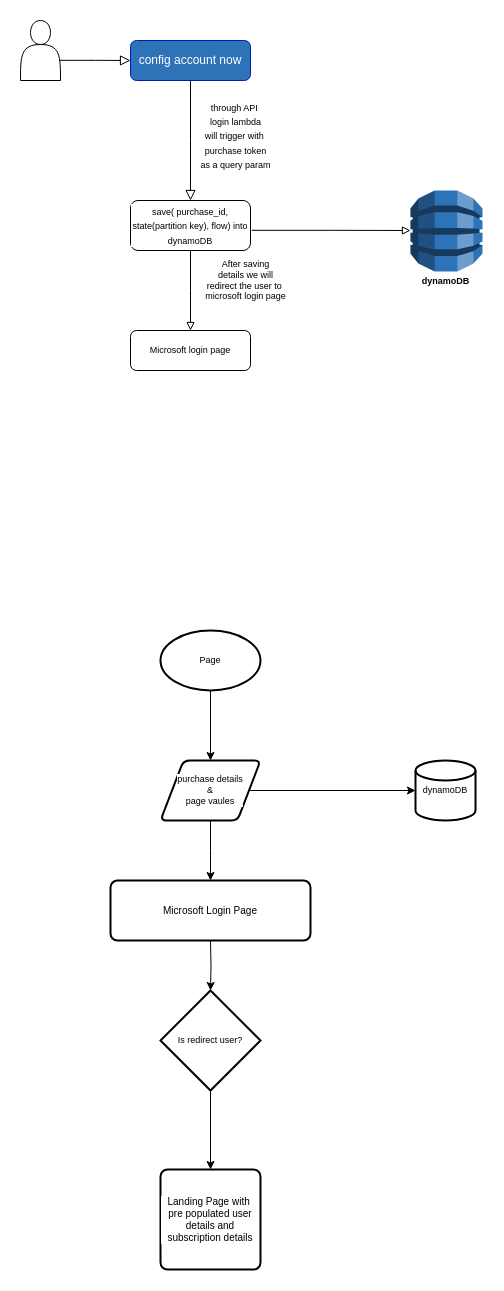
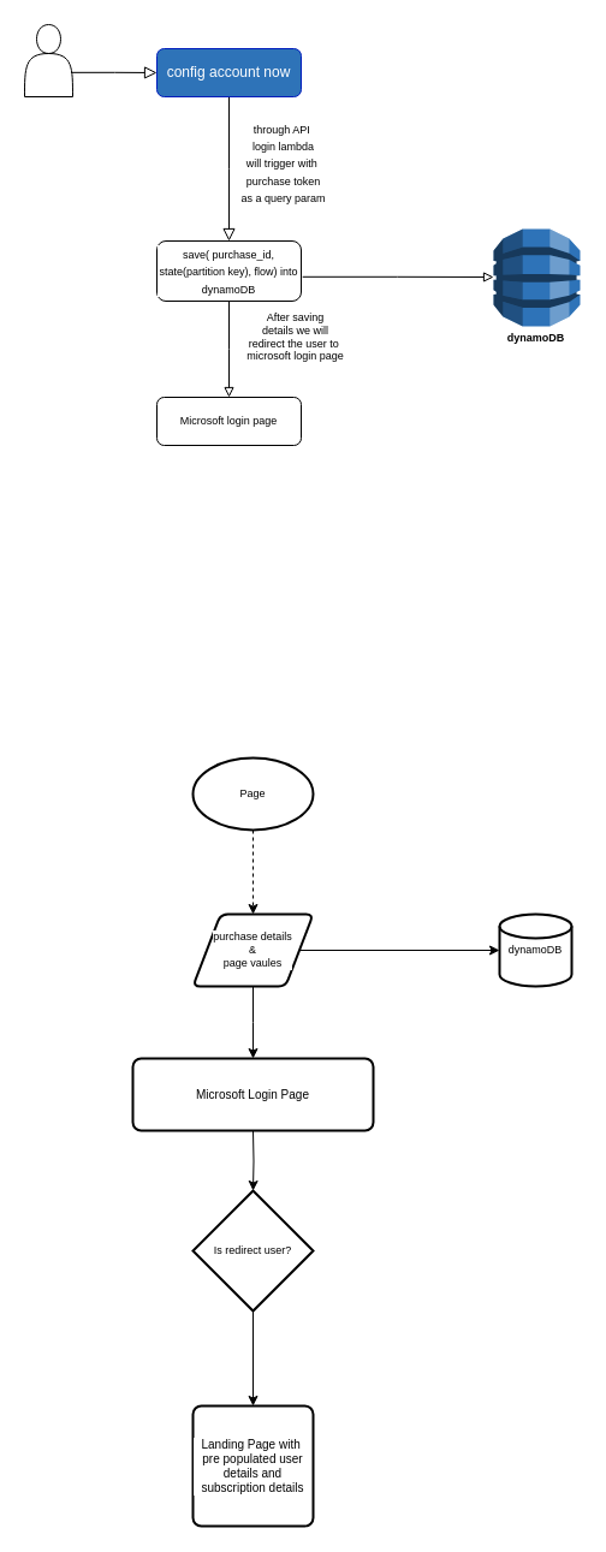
  <mxCell id="0" />
  <mxCell id="1" parent="0" />
  <mxCell id="2" value="" style="rounded=0;html=1;jettySize=auto;orthogonalLoop=1;fontSize=11;endArrow=block;endFill=0;endSize=8;strokeWidth=1;shadow=0;labelBackgroundColor=none;edgeStyle=orthogonalEdgeStyle;" parent="1" source="3" edge="1"><mxGeometry relative="1" as="geometry"><mxPoint x="190" y="200" as="targetPoint" /></mxGeometry></mxCell>
  <mxCell id="3" value="config account now" style="rounded=1;whiteSpace=wrap;html=1;fontSize=12;glass=0;strokeWidth=1;shadow=0;fillColor=#2e73b8;strokeColor=#001DBC;fontColor=#ffffff;" parent="1" vertex="1"><mxGeometry x="130" y="40" width="120" height="40" as="geometry" /></mxCell>
  <mxCell id="4" value="&lt;font style=&quot;font-size: 9px;&quot;&gt;through API&amp;nbsp;&lt;br&gt;login lambda&lt;br&gt;will trigger with&amp;nbsp;&lt;br&gt;purchase token&lt;br&gt;as a query param&lt;/font&gt;" style="text;html=1;align=center;verticalAlign=middle;resizable=0;points=[];autosize=1;strokeColor=none;fillColor=none;" vertex="1" parent="1"><mxGeometry x="190" y="90" width="90" height="90" as="geometry" /></mxCell>
  <mxCell id="5" value="" style="shape=actor;whiteSpace=wrap;html=1;labelBackgroundColor=#3333FF;" vertex="1" parent="1"><mxGeometry x="20" y="20" width="40" height="60" as="geometry" /></mxCell>
  <mxCell id="6" value="" style="rounded=0;html=1;jettySize=auto;orthogonalLoop=1;fontSize=11;endArrow=block;endFill=0;endSize=8;strokeWidth=1;shadow=0;labelBackgroundColor=none;edgeStyle=orthogonalEdgeStyle;exitX=0.964;exitY=0.664;exitDx=0;exitDy=0;exitPerimeter=0;" edge="1" parent="1" source="5"><mxGeometry relative="1" as="geometry"><mxPoint x="200" y="80" as="sourcePoint" /><mxPoint x="130" y="60" as="targetPoint" /></mxGeometry></mxCell>
  <mxCell id="7" value="&lt;font style=&quot;font-size: 9px;&quot;&gt;save( purchase_id, state(partition key), flow) into dynamoDB&lt;/font&gt;" style="rounded=1;whiteSpace=wrap;html=1;labelBackgroundColor=#FFFFFF;" vertex="1" parent="1"><mxGeometry x="130" y="200" width="120" height="50" as="geometry" /></mxCell>
  <mxCell id="8" value="" style="rounded=0;html=1;jettySize=auto;orthogonalLoop=1;fontSize=11;endArrow=block;endFill=0;strokeWidth=1;shadow=0;labelBackgroundColor=none;edgeStyle=orthogonalEdgeStyle;exitX=1.01;exitY=0.596;exitDx=0;exitDy=0;exitPerimeter=0;" edge="1" parent="1" source="7"><mxGeometry relative="1" as="geometry"><mxPoint x="270" y="245" as="sourcePoint" /><mxPoint x="410" y="230" as="targetPoint" /></mxGeometry></mxCell>
  <mxCell id="9" value="" style="outlineConnect=0;dashed=0;verticalLabelPosition=bottom;verticalAlign=top;align=center;html=1;shape=mxgraph.aws3.dynamo_db;fillColor=#2E73B8;gradientColor=none;labelBackgroundColor=#FFFFFF;fontSize=7;" vertex="1" parent="1"><mxGeometry x="410" y="190" width="72" height="81" as="geometry" /></mxCell>
  <mxCell id="10" value="" style="rounded=0;html=1;jettySize=auto;orthogonalLoop=1;fontSize=11;endArrow=block;endFill=0;strokeWidth=1;shadow=0;labelBackgroundColor=none;edgeStyle=orthogonalEdgeStyle;exitX=0.5;exitY=1;exitDx=0;exitDy=0;" edge="1" parent="1" source="7"><mxGeometry relative="1" as="geometry"><mxPoint x="261.2" y="239.8" as="sourcePoint" /><mxPoint x="190" y="330" as="targetPoint" /></mxGeometry></mxCell>
  <mxCell id="11" value="&lt;b&gt;dynamoDB&lt;/b&gt;" style="text;html=1;align=center;verticalAlign=middle;resizable=0;points=[];autosize=1;strokeColor=none;fillColor=none;fontSize=9;" vertex="1" parent="1"><mxGeometry x="410" y="271" width="70" height="20" as="geometry" /></mxCell>
  <mxCell id="12" value="Microsoft login page" style="rounded=1;whiteSpace=wrap;html=1;labelBackgroundColor=#FFFFFF;fontSize=9;" vertex="1" parent="1"><mxGeometry x="130" y="330" width="120" height="40" as="geometry" /></mxCell>
  <mxCell id="13" value="After saving&lt;br&gt;details we will&lt;br&gt;redirect the user to&amp;nbsp;&lt;br&gt;microsoft login page" style="text;html=1;align=center;verticalAlign=middle;resizable=0;points=[];autosize=1;strokeColor=none;fillColor=none;fontSize=9;" vertex="1" parent="1"><mxGeometry x="195" y="250" width="100" height="60" as="geometry" /></mxCell>
- <mxCell id="14" value="" style="edgeStyle=orthogonalEdgeStyle;rounded=0;orthogonalLoop=1;jettySize=auto;html=1;fontSize=9;" edge="1" parent="1" source="15" target="18"><mxGeometry relative="1" as="geometry" /></mxCell>
+ <mxCell id="14" value="" style="edgeStyle=orthogonalEdgeStyle;rounded=0;orthogonalLoop=1;jettySize=auto;html=1;fontSize=9;dashed=1;" edge="1" parent="1" source="15" target="18"><mxGeometry relative="1" as="geometry" /></mxCell>
  <mxCell id="15" value="Page" style="strokeWidth=2;html=1;shape=mxgraph.flowchart.start_1;whiteSpace=wrap;labelBackgroundColor=#FFFFFF;fontSize=9;" vertex="1" parent="1"><mxGeometry x="160" y="630" width="100" height="60" as="geometry" /></mxCell>
  <mxCell id="16" value="" style="edgeStyle=orthogonalEdgeStyle;rounded=0;orthogonalLoop=1;jettySize=auto;html=1;fontSize=9;" edge="1" parent="1" source="18" target="19"><mxGeometry relative="1" as="geometry" /></mxCell>
  <mxCell id="17" value="" style="edgeStyle=orthogonalEdgeStyle;rounded=0;orthogonalLoop=1;jettySize=auto;html=1;fontSize=9;" edge="1" parent="1" source="18"><mxGeometry relative="1" as="geometry"><mxPoint x="210" y="880" as="targetPoint" /></mxGeometry></mxCell>
  <mxCell id="18" value="purchase details&lt;br&gt;&amp;amp;&lt;br&gt;page vaules" style="shape=parallelogram;html=1;strokeWidth=2;perimeter=parallelogramPerimeter;whiteSpace=wrap;rounded=1;arcSize=12;size=0.23;labelBackgroundColor=#FFFFFF;fontSize=9;" vertex="1" parent="1"><mxGeometry x="160" y="760" width="100" height="60" as="geometry" /></mxCell>
  <mxCell id="19" value="dynamoDB" style="strokeWidth=2;html=1;shape=mxgraph.flowchart.database;whiteSpace=wrap;labelBackgroundColor=#FFFFFF;fontSize=9;" vertex="1" parent="1"><mxGeometry x="415" y="760" width="60" height="60" as="geometry" /></mxCell>
  <mxCell id="20" value="" style="edgeStyle=orthogonalEdgeStyle;rounded=0;orthogonalLoop=1;jettySize=auto;html=1;fontSize=9;" edge="1" parent="1" target="22"><mxGeometry relative="1" as="geometry"><mxPoint x="210" y="940" as="sourcePoint" /></mxGeometry></mxCell>
  <mxCell id="21" value="" style="edgeStyle=orthogonalEdgeStyle;rounded=0;orthogonalLoop=1;jettySize=auto;html=1;fontSize=10;" edge="1" parent="1" source="22" target="24"><mxGeometry relative="1" as="geometry" /></mxCell>
  <mxCell id="22" value="Is redirect user?" style="strokeWidth=2;html=1;shape=mxgraph.flowchart.decision;whiteSpace=wrap;labelBackgroundColor=#FFFFFF;fontSize=9;" vertex="1" parent="1"><mxGeometry x="160" y="990" width="100" height="100" as="geometry" /></mxCell>
  <mxCell id="23" value="Microsoft Login Page" style="rounded=1;whiteSpace=wrap;html=1;absoluteArcSize=1;arcSize=14;strokeWidth=2;labelBackgroundColor=#FFFFFF;fontSize=10;" vertex="1" parent="1"><mxGeometry x="110" y="880" width="200" height="60" as="geometry" /></mxCell>
  <mxCell id="24" value="Landing Page with&amp;nbsp;&lt;br&gt;pre populated user details and subscription details" style="rounded=1;whiteSpace=wrap;html=1;absoluteArcSize=1;arcSize=14;strokeWidth=2;labelBackgroundColor=#FFFFFF;fontSize=10;" vertex="1" parent="1"><mxGeometry x="160" y="1169" width="100" height="100" as="geometry" /></mxCell>
